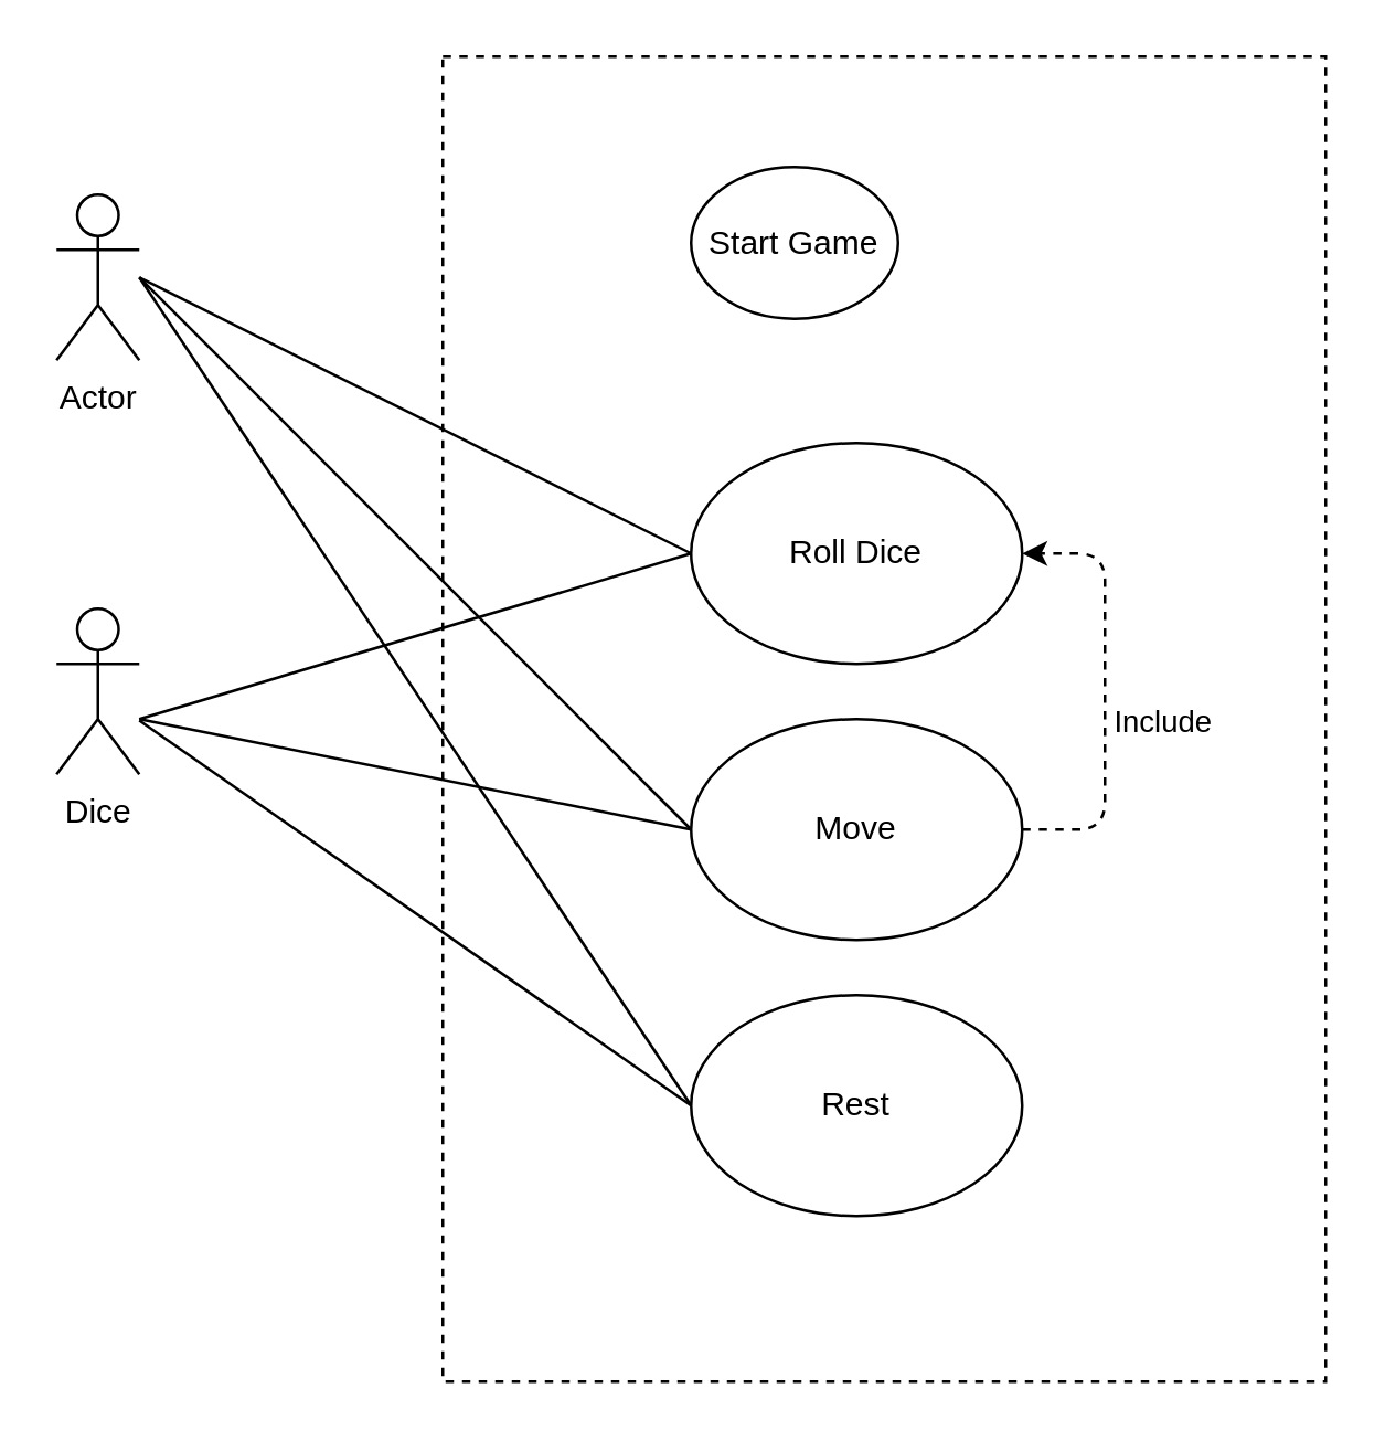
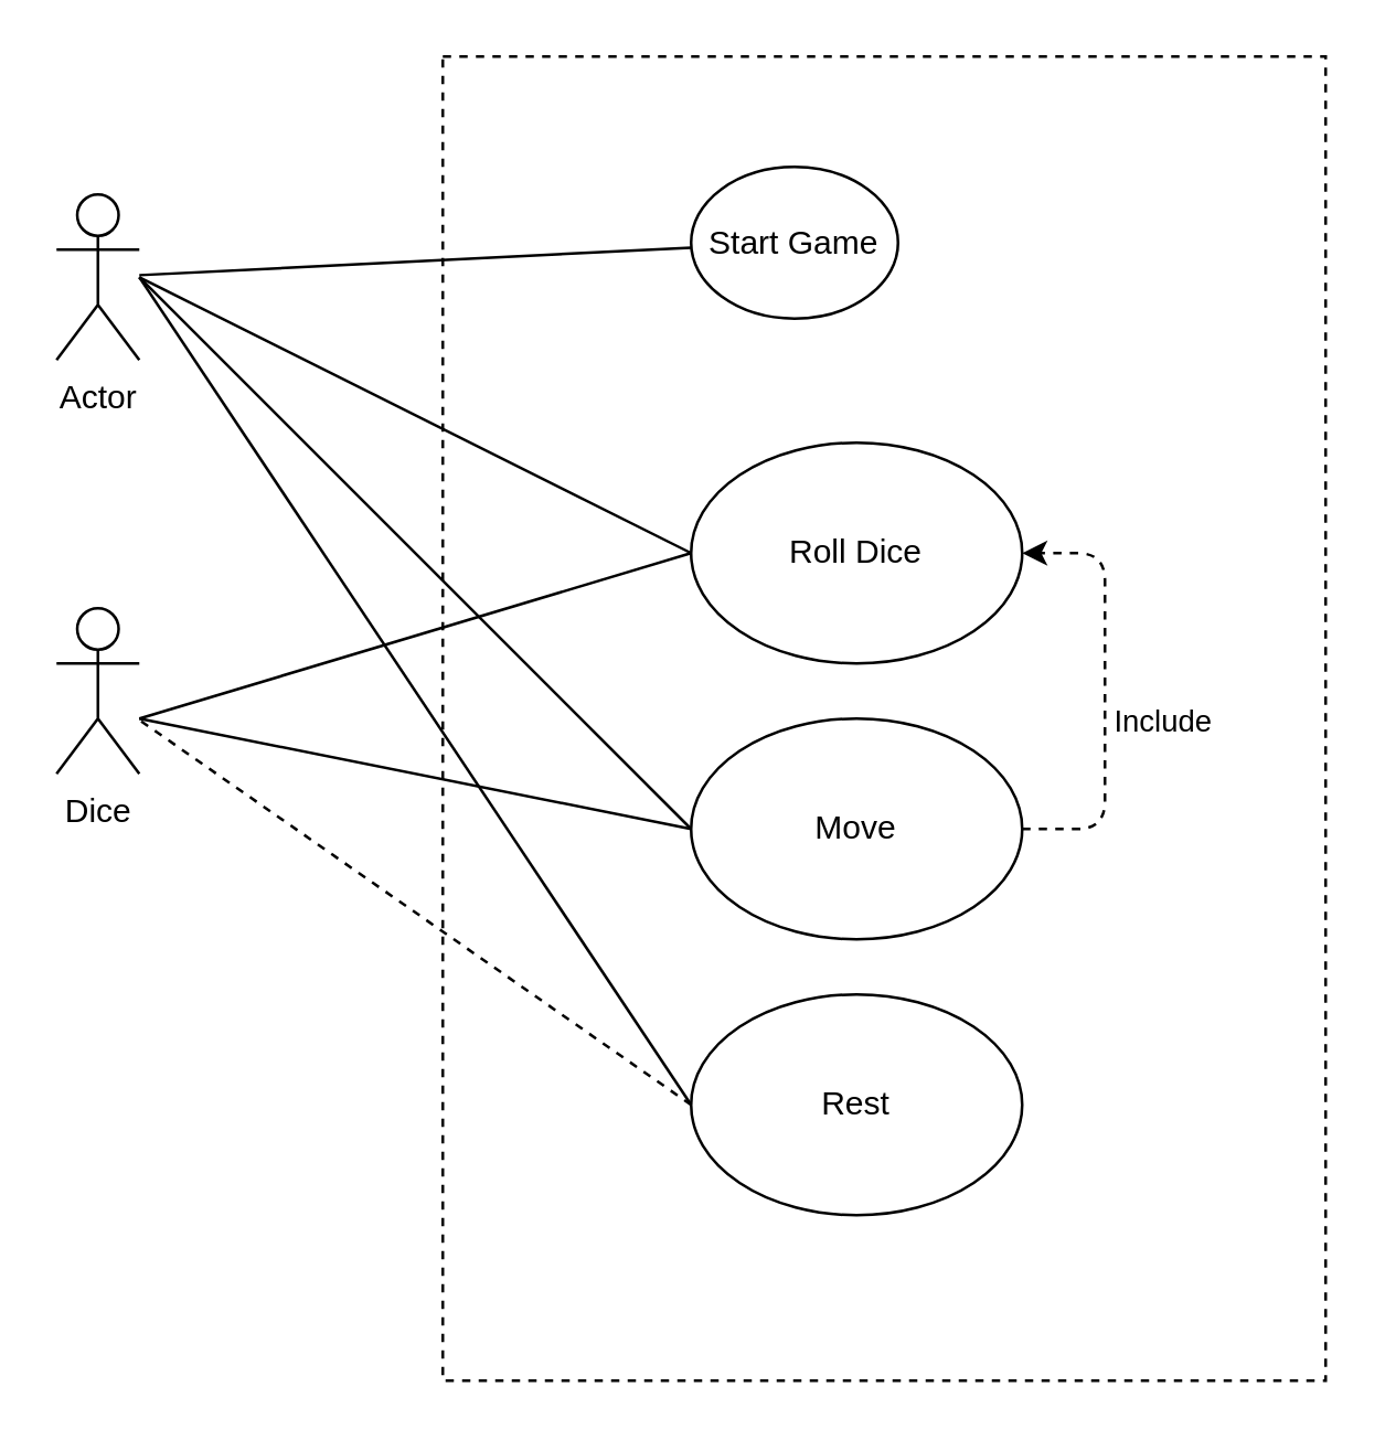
  <mxCell id="0" />
  <mxCell id="1" parent="0" />
  <mxCell id="2" value="" style="rounded=0;whiteSpace=wrap;html=1;dashed=1;fillColor=none;" vertex="1" parent="1"><mxGeometry x="160" y="20" width="320" height="480" as="geometry" /></mxCell>
  <mxCell id="3" value="Dice" style="shape=umlActor;verticalLabelPosition=bottom;verticalAlign=top;html=1;outlineConnect=0;" vertex="1" parent="1"><mxGeometry x="20" y="220" width="30" height="60" as="geometry" /></mxCell>
+ <mxCell id="4" value="" style="endArrow=none;html=1;rounded=0;" edge="1" parent="1" source="14" target="5"><mxGeometry width="50" height="50" relative="1" as="geometry"><mxPoint x="60" y="140" as="sourcePoint" /><mxPoint x="100" y="180" as="targetPoint" /></mxGeometry></mxCell>
  <mxCell id="5" value="Start Game" style="ellipse;whiteSpace=wrap;html=1;fillColor=none;" vertex="1" parent="1"><mxGeometry x="250" y="60" width="75" height="55" as="geometry" /></mxCell>
  <mxCell id="6" value="Roll Dice" style="ellipse;whiteSpace=wrap;html=1;fillColor=none;" vertex="1" parent="1"><mxGeometry x="250" y="160" width="120" height="80" as="geometry" /></mxCell>
  <mxCell id="7" value="Move" style="ellipse;whiteSpace=wrap;html=1;fillColor=none;" vertex="1" parent="1"><mxGeometry x="250" y="260" width="120" height="80" as="geometry" /></mxCell>
  <mxCell id="8" value="Rest" style="ellipse;whiteSpace=wrap;html=1;fillColor=none;" vertex="1" parent="1"><mxGeometry x="250" y="360" width="120" height="80" as="geometry" /></mxCell>
  <mxCell id="9" value="" style="endArrow=classic;html=1;rounded=1;entryX=1;entryY=0.5;entryDx=0;entryDy=0;dashed=1;" edge="1" parent="1" target="6"><mxGeometry width="50" height="50" relative="1" as="geometry"><mxPoint x="370" y="300" as="sourcePoint" /><mxPoint x="370" y="200" as="targetPoint" /><Array as="points"><mxPoint x="400" y="300" /><mxPoint x="400" y="200" /></Array></mxGeometry></mxCell>
  <mxCell id="10" value="Include" style="edgeLabel;html=1;align=center;verticalAlign=middle;resizable=0;points=[];" vertex="1" connectable="0" parent="9"><mxGeometry x="0.25" y="2" relative="1" as="geometry"><mxPoint x="22" y="30" as="offset" /></mxGeometry></mxCell>
  <mxCell id="11" value="" style="endArrow=none;html=1;rounded=1;exitX=0;exitY=0.5;exitDx=0;exitDy=0;" edge="1" parent="1" source="6"><mxGeometry width="50" height="50" relative="1" as="geometry"><mxPoint x="310" y="390" as="sourcePoint" /><mxPoint x="50" y="260" as="targetPoint" /></mxGeometry></mxCell>
  <mxCell id="12" value="" style="endArrow=none;html=1;rounded=1;entryX=0;entryY=0.5;entryDx=0;entryDy=0;" edge="1" parent="1" target="7"><mxGeometry width="50" height="50" relative="1" as="geometry"><mxPoint x="50" y="260" as="sourcePoint" /><mxPoint x="360" y="340" as="targetPoint" /></mxGeometry></mxCell>
- <mxCell id="13" value="" style="endArrow=none;html=1;rounded=1;exitX=0;exitY=0.5;exitDx=0;exitDy=0;" edge="1" parent="1" source="8" target="3"><mxGeometry width="50" height="50" relative="1" as="geometry"><mxPoint x="310" y="390" as="sourcePoint" /><mxPoint x="60" y="140" as="targetPoint" /></mxGeometry></mxCell>
+ <mxCell id="13" value="" style="endArrow=none;html=1;rounded=1;exitX=0;exitY=0.5;exitDx=0;exitDy=0;dashed=1;" edge="1" parent="1" source="8" target="3"><mxGeometry width="50" height="50" relative="1" as="geometry"><mxPoint x="310" y="390" as="sourcePoint" /><mxPoint x="60" y="140" as="targetPoint" /></mxGeometry></mxCell>
  <mxCell id="14" value="Actor" style="shape=umlActor;verticalLabelPosition=bottom;verticalAlign=top;html=1;outlineConnect=0;fillColor=none;" vertex="1" parent="1"><mxGeometry x="20" y="70" width="30" height="60" as="geometry" /></mxCell>
  <mxCell id="15" value="" style="endArrow=none;html=1;rounded=1;exitX=0;exitY=0.5;exitDx=0;exitDy=0;" edge="1" parent="1" source="6"><mxGeometry width="50" height="50" relative="1" as="geometry"><mxPoint x="260" y="210" as="sourcePoint" /><mxPoint x="50" as="targetPoint" y="100" /></mxGeometry></mxCell>
  <mxCell id="16" value="" style="endArrow=none;html=1;rounded=1;entryX=0;entryY=0.5;entryDx=0;entryDy=0;" edge="1" parent="1" target="7"><mxGeometry width="50" height="50" relative="1" as="geometry"><mxPoint x="50" as="sourcePoint" y="100" /><mxPoint x="260" y="310" as="targetPoint" /></mxGeometry></mxCell>
  <mxCell id="17" value="" style="endArrow=none;html=1;rounded=1;exitX=0;exitY=0.5;exitDx=0;exitDy=0;" edge="1" parent="1" source="8"><mxGeometry width="50" height="50" relative="1" as="geometry"><mxPoint x="260" y="410" as="sourcePoint" /><mxPoint x="50" as="targetPoint" y="100" /></mxGeometry></mxCell>
